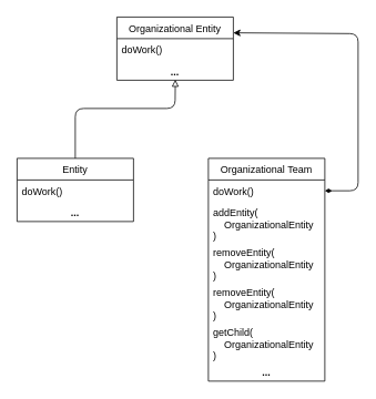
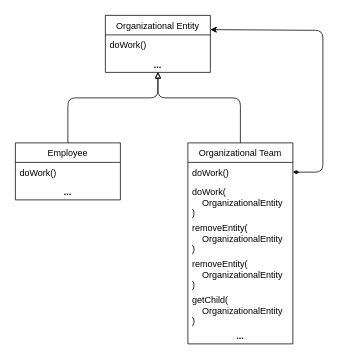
  <mxCell id="0" />
  <mxCell id="1" parent="0" />
  <mxCell id="2" value="" style="endArrow=block;html=1;exitX=0.5;exitY=0;exitDx=0;exitDy=0;endFill=0;entryX=0.502;entryY=0.973;entryDx=0;entryDy=0;entryPerimeter=0;" edge="1" parent="1" source="5" target="10"><mxGeometry width="50" height="50" relative="1" as="geometry"><mxPoint x="90" y="190" as="sourcePoint" /><mxPoint x="210" y="100" as="targetPoint" /><Array as="points"><mxPoint x="90" y="130" /><mxPoint x="210" y="130" /></Array></mxGeometry></mxCell>
+ <mxCell id="3" value="" style="endArrow=block;html=1;exitX=0.5;exitY=0;exitDx=0;exitDy=0;endFill=0;entryX=0.5;entryY=1;entryDx=0;entryDy=0;" edge="1" parent="1" source="11" target="8"><mxGeometry width="50" height="50" relative="1" as="geometry"><mxPoint x="330" y="190" as="sourcePoint" /><mxPoint x="220" y="110" as="targetPoint" /><Array as="points"><mxPoint x="320" y="130" /><mxPoint x="210" y="130" /></Array></mxGeometry></mxCell>
  <mxCell id="4" value="" style="endArrow=classic;html=1;entryX=1;entryY=0.25;entryDx=0;entryDy=0;startArrow=diamondThin;startFill=1;exitX=1;exitY=0.5;exitDx=0;exitDy=0;" edge="1" parent="1" source="12" target="8"><mxGeometry width="50" height="50" relative="1" as="geometry"><mxPoint x="420" y="270" as="sourcePoint" /><mxPoint x="270" y="40" as="targetPoint" /><Array as="points"><mxPoint x="430" y="229" /><mxPoint x="430" y="40" /></Array></mxGeometry></mxCell>
- <mxCell id="5" value="Entity" style="swimlane;fontStyle=0;childLayout=stackLayout;horizontal=1;startSize=26;fillColor=none;horizontalStack=0;resizeParent=1;resizeParentMax=0;resizeLast=0;collapsible=1;marginBottom=0;" vertex="1" parent="1"><mxGeometry x="20" y="190" width="140" height="76" as="geometry" /></mxCell>
+ <mxCell id="5" value="Employee" style="swimlane;fontStyle=0;childLayout=stackLayout;horizontal=1;startSize=26;fillColor=none;horizontalStack=0;resizeParent=1;resizeParentMax=0;resizeLast=0;collapsible=1;marginBottom=0;" vertex="1" parent="1"><mxGeometry x="20" y="190" width="140" height="76" as="geometry" /></mxCell>
  <mxCell id="6" value="doWork()" style="text;strokeColor=none;fillColor=none;align=left;verticalAlign=top;spacingLeft=4;spacingRight=4;overflow=hidden;rotatable=0;points=[[0,0.5],[1,0.5]];portConstraint=eastwest;" vertex="1" parent="5"><mxGeometry y="26" width="140" height="26" as="geometry" /></mxCell>
  <mxCell id="7" value="..." style="text;strokeColor=none;fillColor=none;align=center;verticalAlign=top;spacingLeft=4;spacingRight=4;overflow=hidden;rotatable=0;points=[[0,0.5],[1,0.5]];portConstraint=eastwest;fontStyle=1" vertex="1" parent="5"><mxGeometry y="52" width="140" height="24" as="geometry" /></mxCell>
  <mxCell id="8" value="Organizational Entity" style="swimlane;fontStyle=0;childLayout=stackLayout;horizontal=1;startSize=26;fillColor=none;horizontalStack=0;resizeParent=1;resizeParentMax=0;resizeLast=0;collapsible=1;marginBottom=0;" vertex="1" parent="1"><mxGeometry x="140" y="20" width="140" height="76" as="geometry" /></mxCell>
  <mxCell id="9" value="doWork()" style="text;strokeColor=none;fillColor=none;align=left;verticalAlign=top;spacingLeft=4;spacingRight=4;overflow=hidden;rotatable=0;points=[[0,0.5],[1,0.5]];portConstraint=eastwest;" vertex="1" parent="8"><mxGeometry y="26" width="140" height="26" as="geometry" /></mxCell>
  <mxCell id="10" value="..." style="text;strokeColor=none;fillColor=none;align=center;verticalAlign=top;spacingLeft=4;spacingRight=4;overflow=hidden;rotatable=0;points=[[0,0.5],[1,0.5]];portConstraint=eastwest;fontStyle=1" vertex="1" parent="8"><mxGeometry y="52" width="140" height="24" as="geometry" /></mxCell>
  <mxCell id="11" value="Organizational Team" style="swimlane;fontStyle=0;childLayout=stackLayout;horizontal=1;startSize=26;fillColor=none;horizontalStack=0;resizeParent=1;resizeParentMax=0;resizeLast=0;collapsible=1;marginBottom=0;" vertex="1" parent="1"><mxGeometry x="250" y="190" width="140" height="268" as="geometry" /></mxCell>
  <mxCell id="12" value="doWork()" style="text;strokeColor=none;fillColor=none;align=left;verticalAlign=top;spacingLeft=4;spacingRight=4;overflow=hidden;rotatable=0;points=[[0,0.5],[1,0.5]];portConstraint=eastwest;" vertex="1" parent="11"><mxGeometry y="26" width="140" height="26" as="geometry" /></mxCell>
- <mxCell id="13" value="addEntity(&#10;    OrganizationalEntity&#10;)" style="text;strokeColor=none;fillColor=none;align=left;verticalAlign=top;spacingLeft=4;spacingRight=4;overflow=hidden;rotatable=0;points=[[0,0.5],[1,0.5]];portConstraint=eastwest;" vertex="1" parent="11"><mxGeometry y="52" width="140" height="48" as="geometry" /></mxCell>
+ <mxCell id="13" value="doWork(&#10;    OrganizationalEntity&#10;)" style="text;strokeColor=none;fillColor=none;align=left;verticalAlign=top;spacingLeft=4;spacingRight=4;overflow=hidden;rotatable=0;points=[[0,0.5],[1,0.5]];portConstraint=eastwest;" vertex="1" parent="11"><mxGeometry y="52" width="140" height="48" as="geometry" /></mxCell>
  <mxCell id="14" value="removeEntity(&#10;    OrganizationalEntity&#10;)" style="text;strokeColor=none;fillColor=none;align=left;verticalAlign=top;spacingLeft=4;spacingRight=4;overflow=hidden;rotatable=0;points=[[0,0.5],[1,0.5]];portConstraint=eastwest;" vertex="1" parent="11"><mxGeometry y="100" width="140" height="48" as="geometry" /></mxCell>
  <mxCell id="15" value="removeEntity(&#10;    OrganizationalEntity&#10;)" style="text;strokeColor=none;fillColor=none;align=left;verticalAlign=top;spacingLeft=4;spacingRight=4;overflow=hidden;rotatable=0;points=[[0,0.5],[1,0.5]];portConstraint=eastwest;" vertex="1" parent="11"><mxGeometry y="148" width="140" height="48" as="geometry" /></mxCell>
  <mxCell id="16" value="getChild(&#10;    OrganizationalEntity&#10;)" style="text;strokeColor=none;fillColor=none;align=left;verticalAlign=top;spacingLeft=4;spacingRight=4;overflow=hidden;rotatable=0;points=[[0,0.5],[1,0.5]];portConstraint=eastwest;" vertex="1" parent="11"><mxGeometry y="196" width="140" height="48" as="geometry" /></mxCell>
  <mxCell id="17" value="..." style="text;strokeColor=none;fillColor=none;align=center;verticalAlign=top;spacingLeft=4;spacingRight=4;overflow=hidden;rotatable=0;points=[[0,0.5],[1,0.5]];portConstraint=eastwest;fontStyle=1" vertex="1" parent="11"><mxGeometry y="244" width="140" height="24" as="geometry" /></mxCell>
